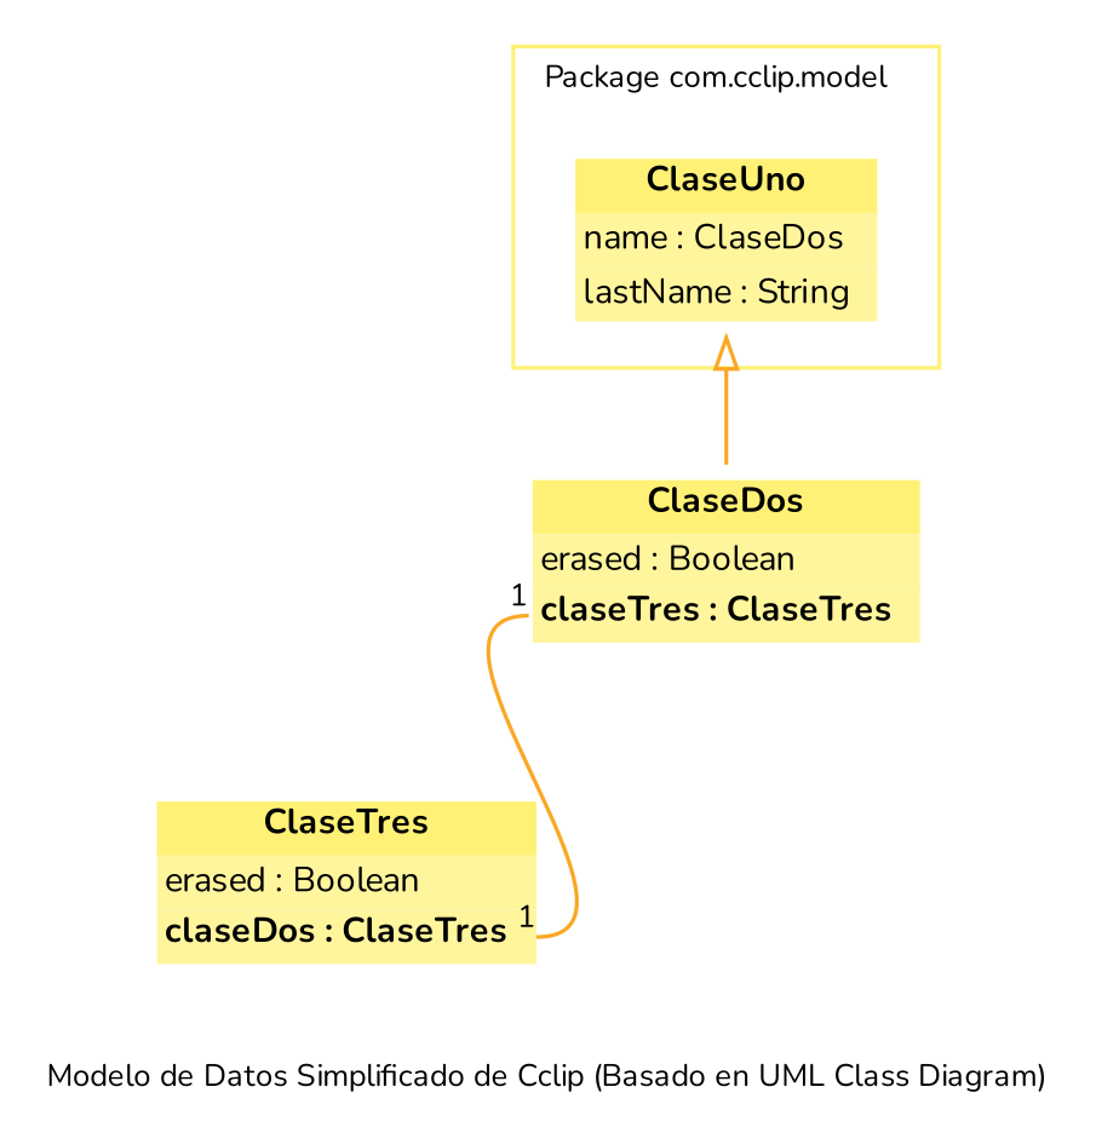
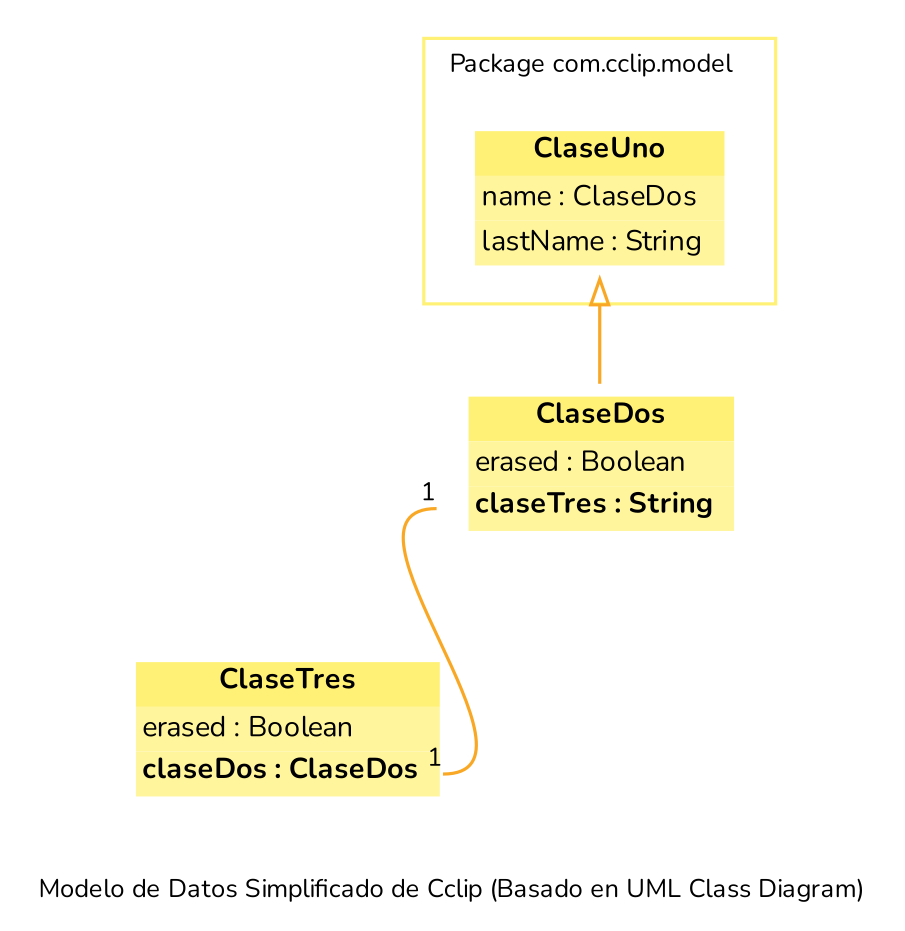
  digraph {
    bgcolor="#FFFFFF"
    fontname=Nunito
    fontsize=8
    label="Modelo de Datos Simplificado de Cclip (Basado en UML Class Diagram)"
    labeljust=l
    nodesep=0.18
    ranksep=0.46
    node [fontname=Nunito fontsize=9 shape=plaintext]
    edge [arrowsize=0.8 color="#F9A825" dir=back fontname=Nunito]
    n1 [label=<      <TABLE BORDER="0" CELLBORDER="0" CELLSPACING="0" BGCOLOR="#ffffff">        	<TR><TD COLSPAN="3" BGCOLOR="#FFF176" ALIGN="CENTER"> <B> ClaseUno </B> </TD></TR>        	       	<TR><TD PORT="name" COLSPAN="2" BGCOLOR="#FFF59D" ALIGN="LEFT">name : ClaseDos  </TD></TR>       	<TR><TD PORT="lastName" COLSPAN="2" BGCOLOR="#FFF59D" ALIGN="LEFT">lastName : String  </TD></TR>                  </TABLE>>]
-   n2 [label=<      <TABLE BORDER="0" CELLBORDER="0" CELLSPACING="0" BGCOLOR="#ffffff">        	<TR><TD COLSPAN="3" BGCOLOR="#FFF176" ALIGN="CENTER"><B>ClaseDos</B></TD></TR>        	<TR><TD PORT="erased" COLSPAN="2" BGCOLOR="#FFF59D" ALIGN="LEFT">erased : Boolean  </TD></TR>       	<TR><TD PORT="claseTres" COLSPAN="2" BGCOLOR="#FFF59D" ALIGN="LEFT"><B>claseTres : ClaseTres  </B></TD></TR>       	                  </TABLE>>]
-   n3 [label=<      <TABLE BORDER="0" CELLBORDER="0" CELLSPACING="0" BGCOLOR="#ffffff">        <TR><TD COLSPAN="3" BGCOLOR="#FFF176" ALIGN="CENTER"><B>ClaseTres</B></TD></TR>  	<TR><TD PORT="erased" COLSPAN="3" BGCOLOR="#FFF59D" ALIGN="LEFT">erased : Boolean  </TD></TR>       <TR><TD PORT="claseDos" COLSPAN="3" BGCOLOR="#FFF59D" ALIGN="LEFT"><B>claseDos : ClaseTres  </B></TD></TR>                  </TABLE>>]
+   n2 [label=<      <TABLE BORDER="0" CELLBORDER="0" CELLSPACING="0" BGCOLOR="#ffffff">        	<TR><TD COLSPAN="3" BGCOLOR="#FFF176" ALIGN="CENTER"><B>ClaseDos</B></TD></TR>        	<TR><TD PORT="erased" COLSPAN="2" BGCOLOR="#FFF59D" ALIGN="LEFT">erased : Boolean  </TD></TR>       	<TR><TD PORT="claseTres" COLSPAN="2" BGCOLOR="#FFF59D" ALIGN="LEFT"><B>claseTres : String  </B></TD></TR>       	                  </TABLE>>]
+   n3 [label=<      <TABLE BORDER="0" CELLBORDER="0" CELLSPACING="0" BGCOLOR="#ffffff">        <TR><TD COLSPAN="3" BGCOLOR="#FFF176" ALIGN="CENTER"><B>ClaseTres</B></TD></TR>  	<TR><TD PORT="erased" COLSPAN="3" BGCOLOR="#FFF59D" ALIGN="LEFT">erased : Boolean  </TD></TR>       <TR><TD PORT="claseDos" COLSPAN="3" BGCOLOR="#FFF59D" ALIGN="LEFT"><B>claseDos : ClaseDos  </B></TD></TR>                  </TABLE>>]
    subgraph cluster_1 {
      color="#FFF176"
      label="Package com.cclip.model"
      n1
    }
    n1 -> n2 [arrowtail=empty]
    n2 -> n3 [arrowhead=none arrowtail=none fontsize=8 headlabel=1 headport="claseDos:e" taillabel=1 tailport="claseTres:w"]
  }
